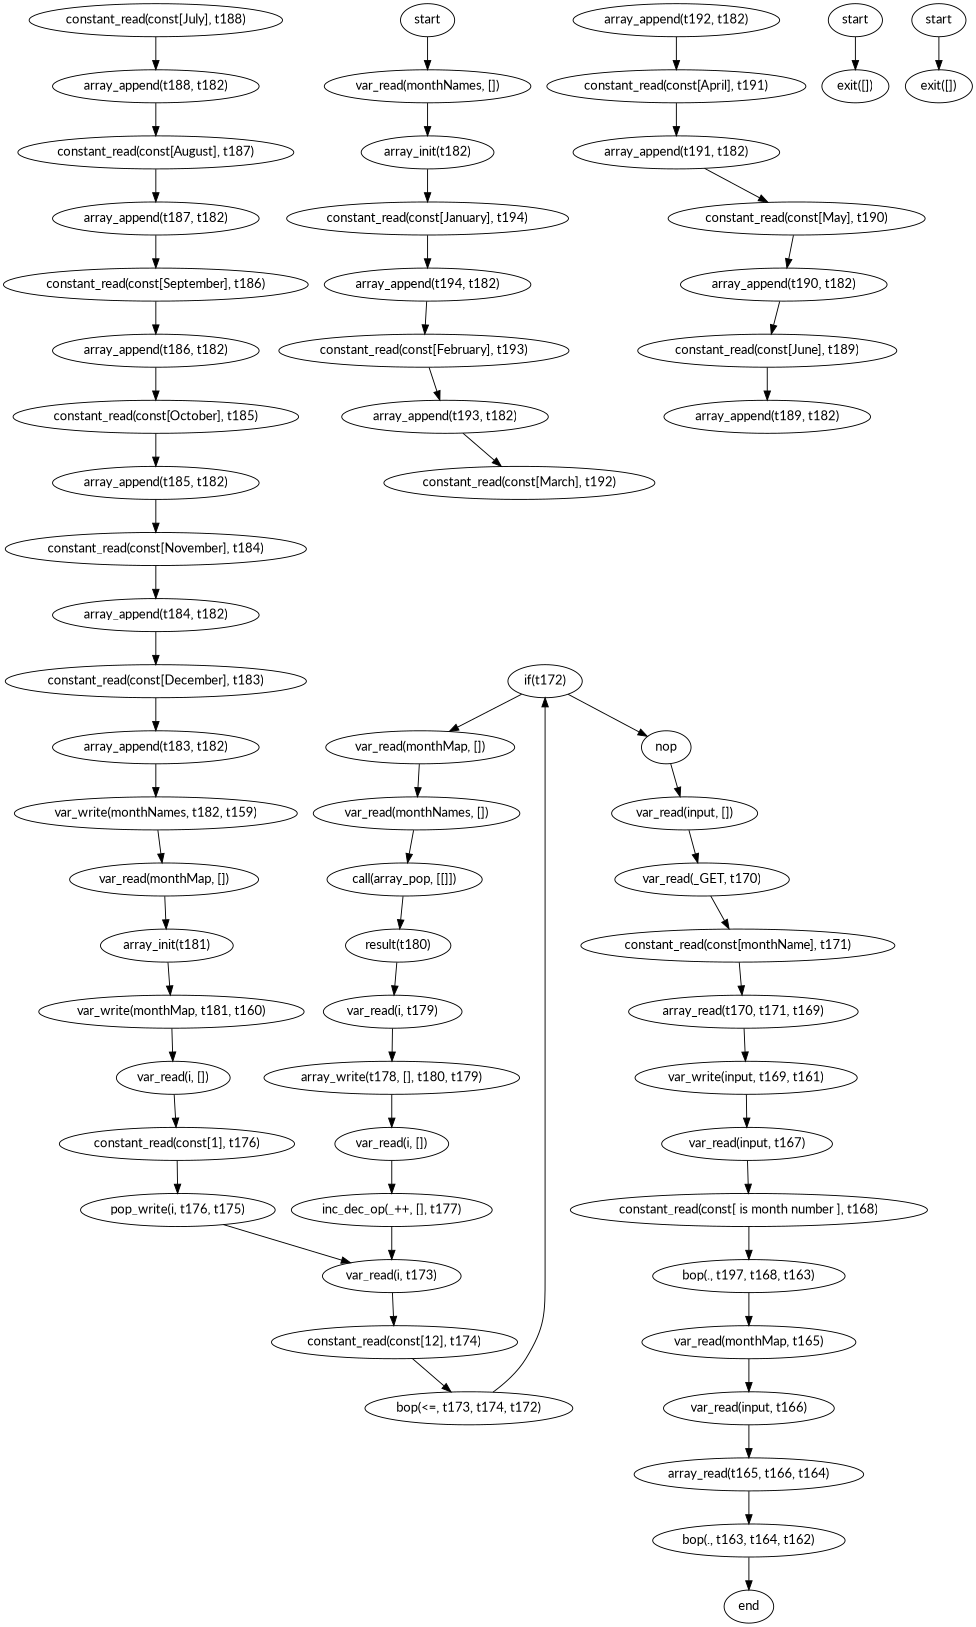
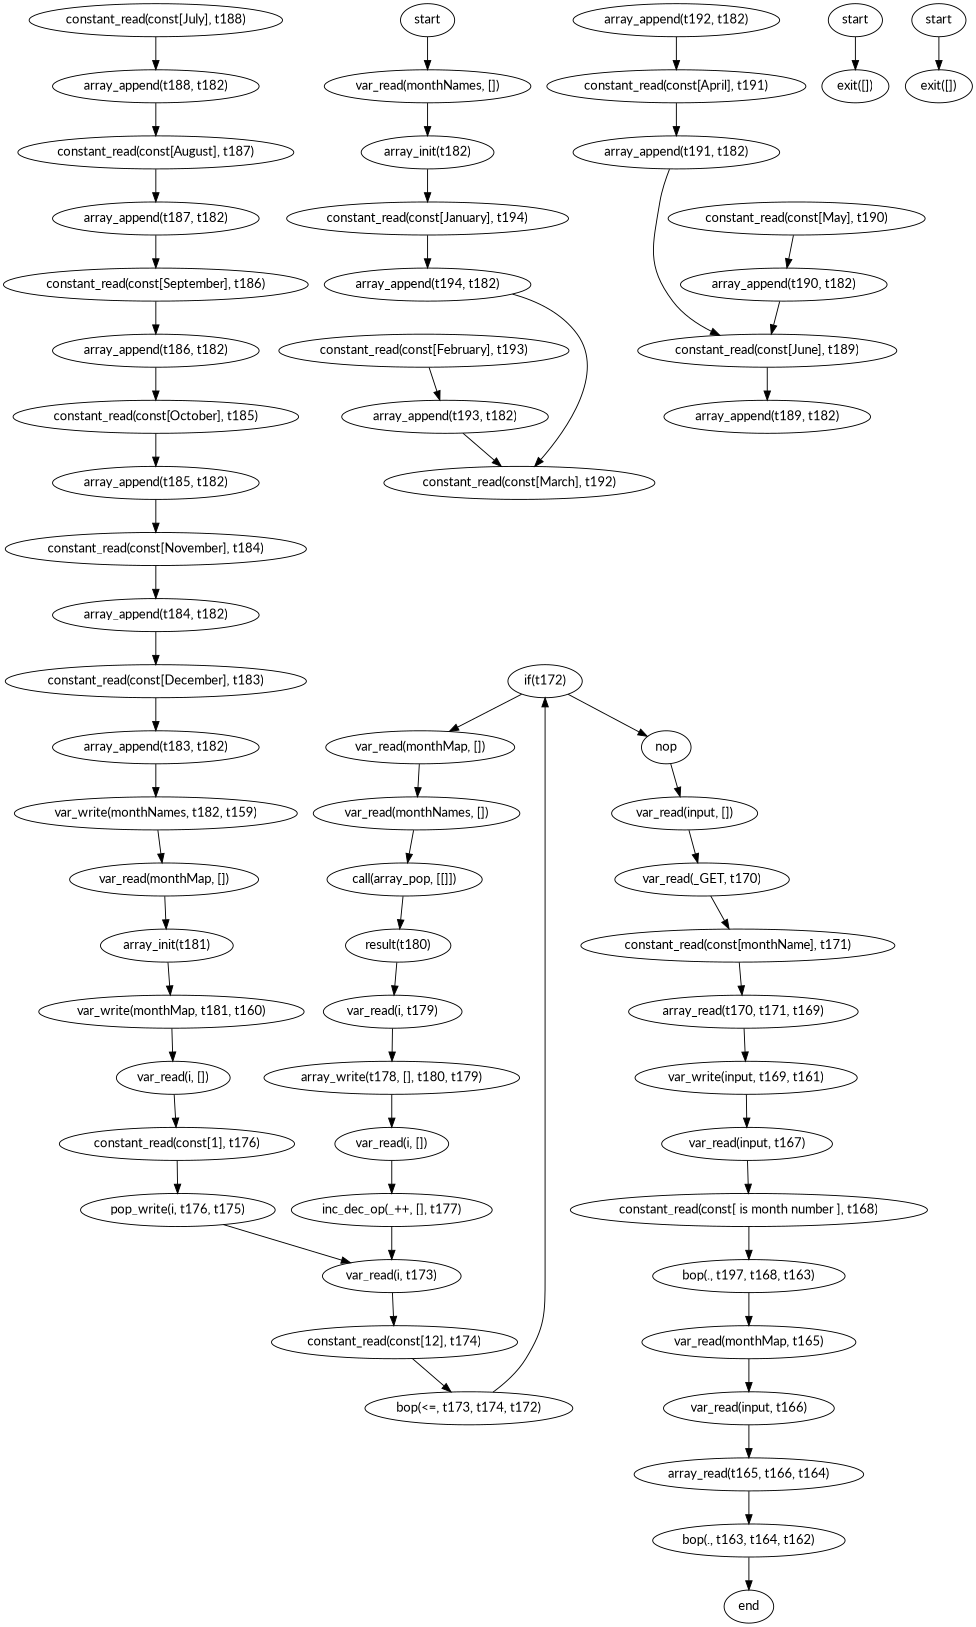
  digraph {
    fontname=Lato
    node [fontname=Lato]
    edge [fontname=Lato]
    n1 [label="array_read(t165, t166, t164)"]
    n2 [label="bop(., t163, t164, t162)"]
    n3 [label=end]
    n4 [label="bop(., t197, t168, t163)"]
    n5 [label="var_read(monthMap, t165)"]
    n6 [label="var_read(input, t166)"]
    n7 [label="var_write(monthNames, t182, t159)"]
    n8 [label="var_read(monthMap, [])"]
    n9 [label="array_init(t181)"]
    n10 [label="constant_read(const[July], t188)"]
    n11 [label="array_append(t188, t182)"]
    n12 [label="constant_read(const[August], t187)"]
    n13 [label="array_append(t187, t182)"]
    n14 [label="var_read(input, t167)"]
    n15 [label="constant_read(const[ is month number ], t168)"]
    n16 [label="constant_read(const[December], t183)"]
    n17 [label="array_append(t183, t182)"]
    n18 [label="var_read(monthNames, [])"]
    n19 [label="call(\array_pop, [[]])"]
    n20 [label="result(t180)"]
    n21 [label="var_read(i, t179)"]
    n22 [label="var_write(monthMap, t181, t160)"]
    n23 [label="var_read(i, [])"]
    n24 [label="var_read(i, [])"]
    n25 [label="inc_dec_op(_++, [], t177)"]
    n26 [label="var_read(i, t173)"]
    n27 [label="constant_read(const[12], t174)"]
    n28 [label="if(t172)"]
    n29 [label=nop]
    n30 [label="var_read(monthMap, [])"]
    n31 [label="var_read(input, [])"]
    n32 [label="var_read(_GET, t170)"]
    n33 [label="var_read(monthNames, [])"]
    n34 [label="array_init(t182)"]
    n35 [label="constant_read(const[January], t194)"]
    n36 [label="array_append(t194, t182)"]
    n37 [label="constant_read(const[February], t193)"]
    n38 [label="array_append(t193, t182)"]
    n39 [label="bop(<=, t173, t174, t172)"]
    n40 [label="constant_read(const[March], t192)"]
    n41 [label="array_append(t192, t182)"]
    n42 [label="constant_read(const[April], t191)"]
    n43 [label="array_append(t191, t182)"]
    n44 [label="array_read(t170, t171, t169)"]
    n45 [label="var_write(input, t169, t161)"]
    n46 [label="array_append(t189, t182)"]
    n47 [label="constant_read(const[September], t186)"]
    n48 [label="array_append(t186, t182)"]
    n49 [label="array_write(t178, [], t180, t179)"]
    n50 [label="array_append(t190, t182)"]
    n51 [label="constant_read(const[June], t189)"]
    n52 [label="constant_read(const[monthName], t171)"]
    n53 [label="constant_read(const[1], t176)"]
    n54 [label="pop_write(i, t176, t175)"]
    n55 [label=start]
    n56 [label="constant_read(const[October], t185)"]
    n57 [label="constant_read(const[May], t190)"]
    n58 [label="array_append(t184, t182)"]
    n59 [label="constant_read(const[November], t184)"]
    n60 [label="array_append(t185, t182)"]
    n61 [label="exit([])"]
    n62 [label=start]
    n63 [label="exit([])"]
    n64 [label=start]
    n1 -> n2
    n2 -> n3
    n4 -> n5
    n5 -> n6
    n6 -> n1
    n7 -> n8
    n8 -> n9
    n9 -> n22
    n10 -> n11
    n11 -> n12
    n12 -> n13
    n13 -> n47
    n14 -> n15
    n15 -> n4
    n16 -> n17
    n17 -> n7
    n18 -> n19
    n19 -> n20
    n20 -> n21
    n21 -> n49
    n22 -> n23
    n23 -> n53
    n24 -> n25
    n25 -> n26
    n26 -> n27
    n27 -> n39
    n28 -> n29
    n28 -> n30
    n29 -> n31
    n30 -> n18
    n31 -> n32
    n32 -> n52
    n33 -> n34
    n34 -> n35
    n35 -> n36
-   n36 -> n37
+   n36 -> n40
    n37 -> n38
    n38 -> n40
    n39 -> n28
    n41 -> n42
    n42 -> n43
-   n43 -> n57
+   n43 -> n51
    n44 -> n45
    n45 -> n14
    n47 -> n48
    n48 -> n56
    n49 -> n24
    n50 -> n51
    n51 -> n46
    n52 -> n44
    n53 -> n54
    n54 -> n26
    n55 -> n33
    n56 -> n60
    n57 -> n50
    n58 -> n16
    n59 -> n58
    n60 -> n59
    n62 -> n61
    n64 -> n63
  }
